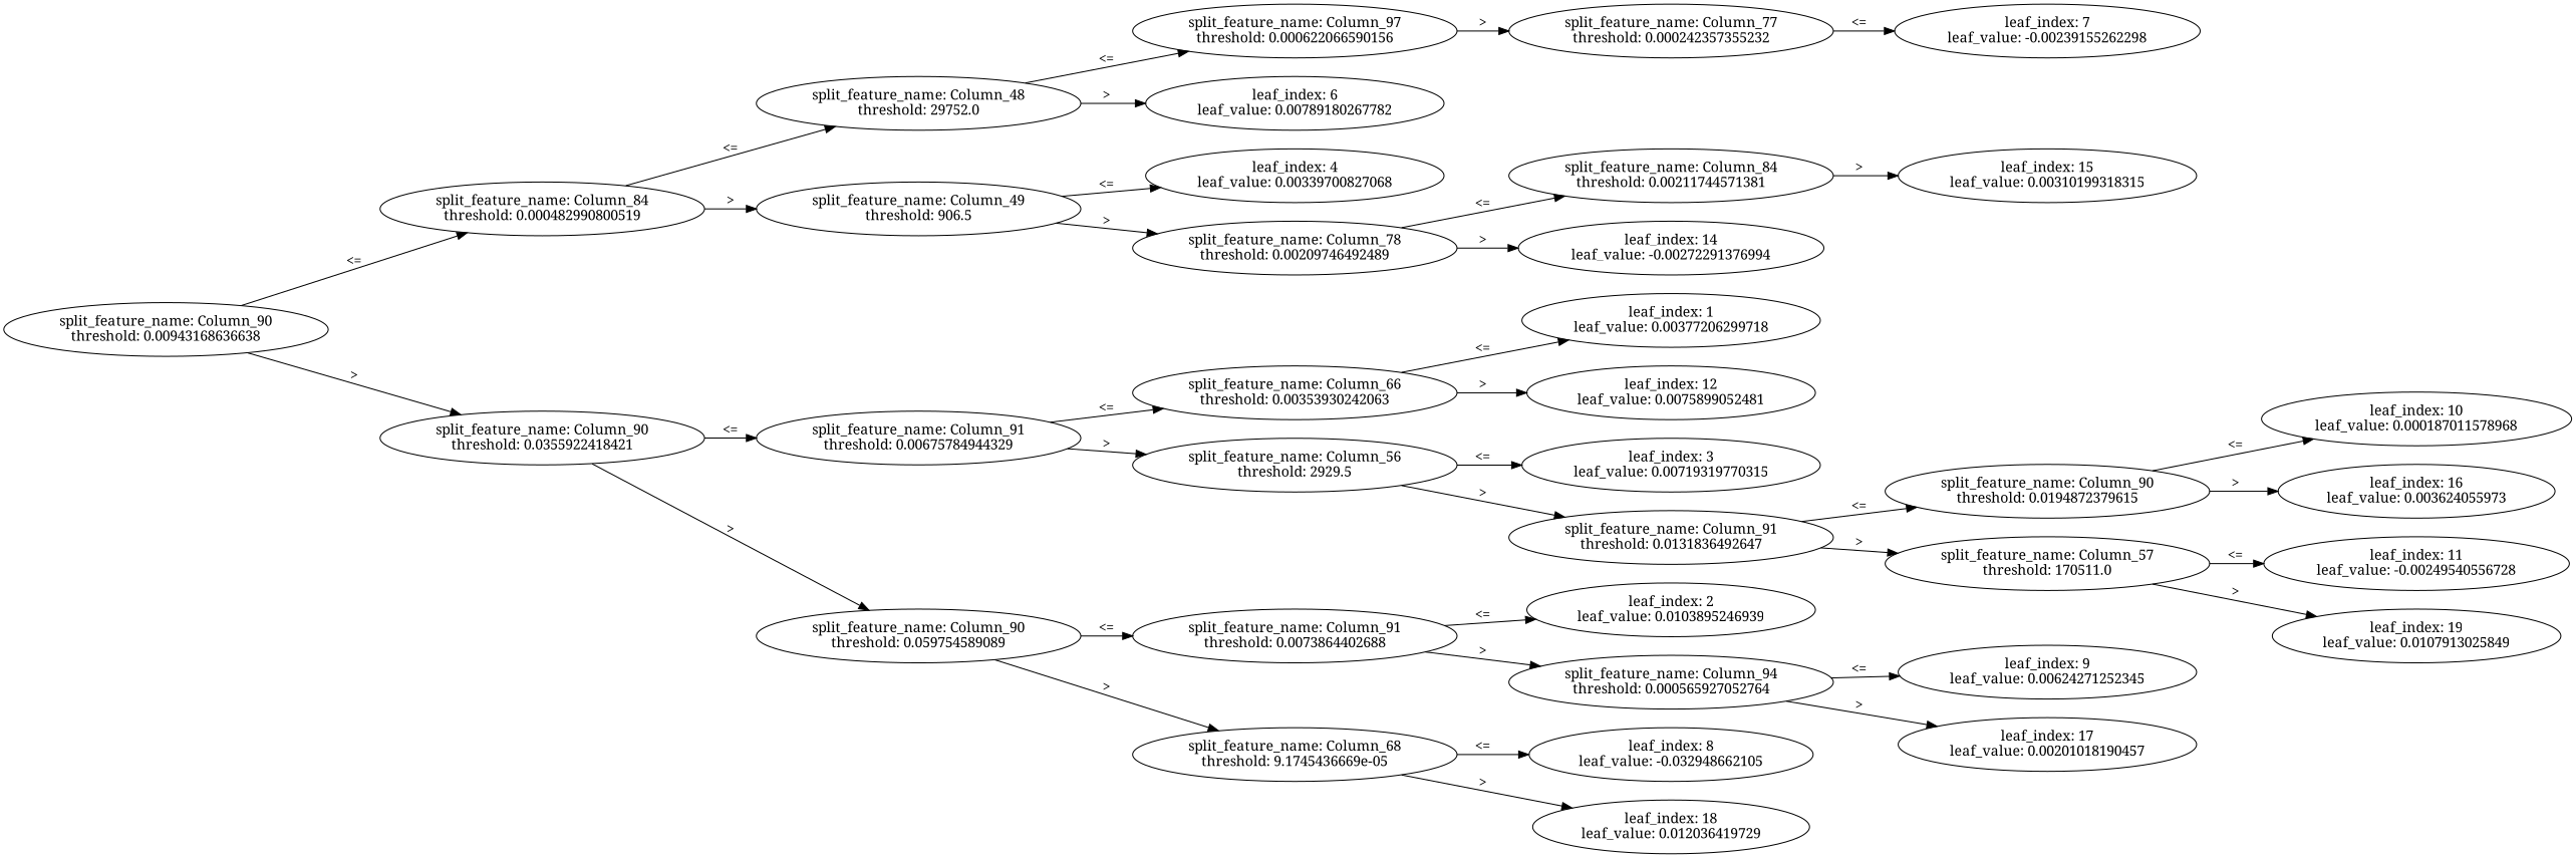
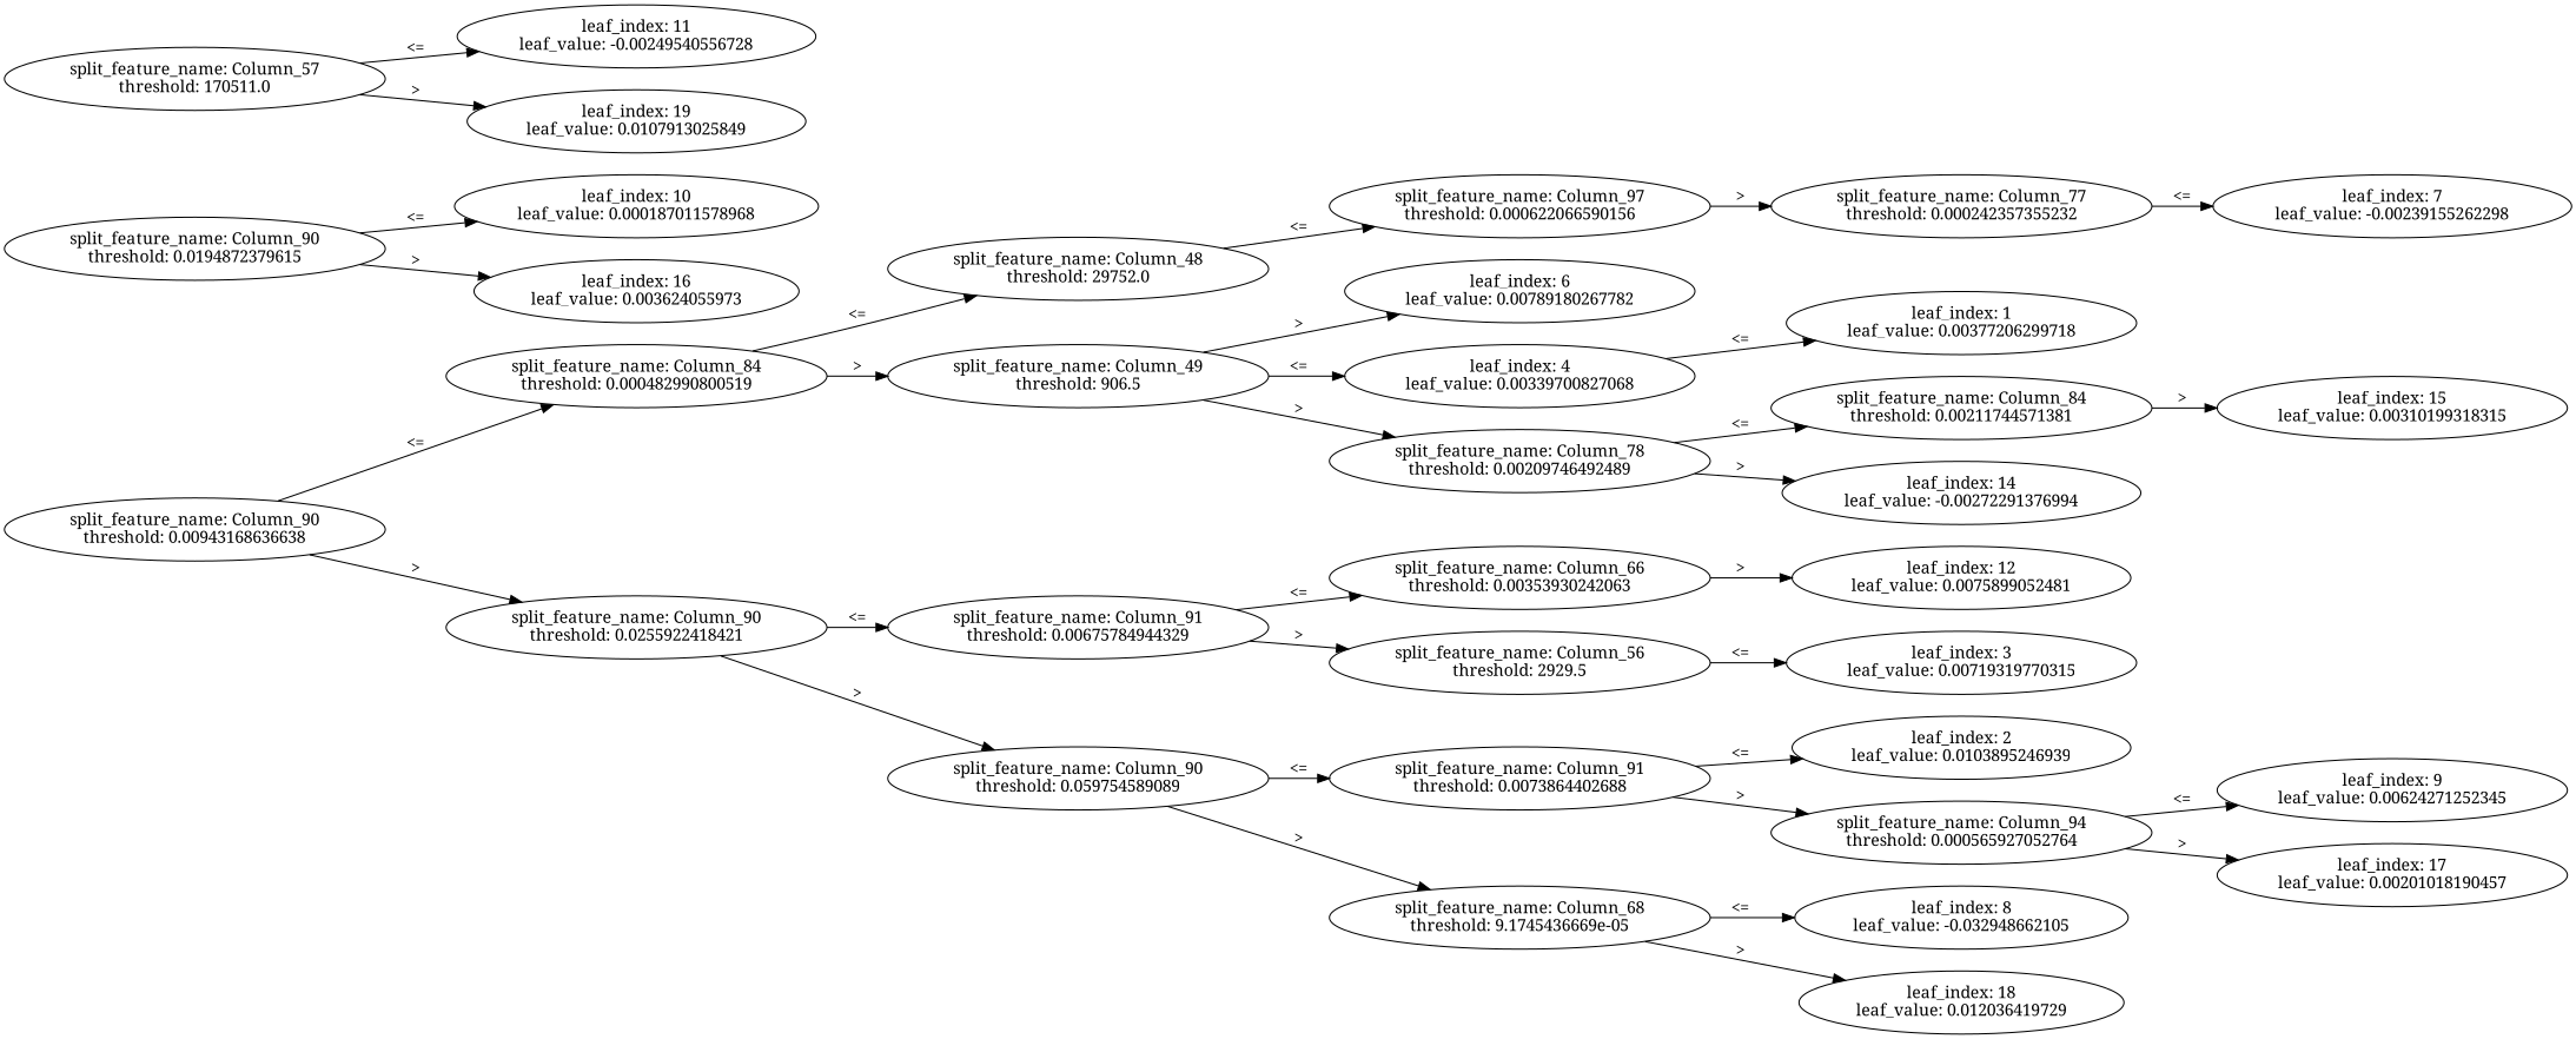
  digraph {
    fontname="Noto Serif"
    rankdir=LR
    node [fontname="Noto Serif"]
    edge [fontname="Noto Serif"]
    n1 [label="split_feature_name: Column_90\nthreshold: 0.00943168636638"]
    n2 [label="split_feature_name: Column_84\nthreshold: 0.000482990800519"]
-   n3 [label="split_feature_name: Column_90\nthreshold: 0.0355922418421"]
+   n3 [label="split_feature_name: Column_90\nthreshold: 0.0255922418421"]
    n4 [label="split_feature_name: Column_48\nthreshold: 29752.0"]
    n5 [label="split_feature_name: Column_49\nthreshold: 906.5"]
    n6 [label="split_feature_name: Column_91\nthreshold: 0.00675784944329"]
    n7 [label="split_feature_name: Column_90\nthreshold: 0.059754589089"]
    n8 [label="split_feature_name: Column_97\nthreshold: 0.000622066590156"]
    n9 [label="leaf_index: 6\nleaf_value: 0.00789180267782"]
    n10 [label="leaf_index: 4\nleaf_value: 0.00339700827068"]
    n11 [label="split_feature_name: Column_78\nthreshold: 0.00209746492489"]
    n12 [label="split_feature_name: Column_77\nthreshold: 0.000242357355232"]
    n13 [label="leaf_index: 7\nleaf_value: -0.00239155262298"]
    n14 [label="split_feature_name: Column_84\nthreshold: 0.00211744571381"]
    n15 [label="leaf_index: 14\nleaf_value: -0.00272291376994"]
    n16 [label="leaf_index: 15\nleaf_value: 0.00310199318315"]
    n17 [label="split_feature_name: Column_66\nthreshold: 0.00353930242063"]
    n18 [label="split_feature_name: Column_56\nthreshold: 2929.5"]
    n19 [label="split_feature_name: Column_91\nthreshold: 0.0073864402688"]
    n20 [label="split_feature_name: Column_68\nthreshold: 9.1745436669e-05"]
    n21 [label="leaf_index: 1\nleaf_value: 0.00377206299718"]
    n22 [label="leaf_index: 12\nleaf_value: 0.0075899052481"]
    n23 [label="leaf_index: 3\nleaf_value: 0.00719319770315"]
-   n24 [label="split_feature_name: Column_91\nthreshold: 0.0131836492647"]
    n25 [label="split_feature_name: Column_90\nthreshold: 0.0194872379615"]
    n26 [label="split_feature_name: Column_57\nthreshold: 170511.0"]
    n27 [label="leaf_index: 10\nleaf_value: 0.000187011578968"]
    n28 [label="leaf_index: 16\nleaf_value: 0.003624055973"]
    n29 [label="leaf_index: 11\nleaf_value: -0.00249540556728"]
    n30 [label="leaf_index: 19\nleaf_value: 0.0107913025849"]
    n31 [label="leaf_index: 2\nleaf_value: 0.0103895246939"]
    n32 [label="split_feature_name: Column_94\nthreshold: 0.000565927052764"]
    n33 [label="leaf_index: 8\nleaf_value: -0.032948662105"]
    n34 [label="leaf_index: 18\nleaf_value: 0.012036419729"]
    n35 [label="leaf_index: 9\nleaf_value: 0.00624271252345"]
    n36 [label="leaf_index: 17\nleaf_value: 0.00201018190457"]
    n1 -> n2 [label="<="]
    n1 -> n3 [label=">"]
    n2 -> n4 [label="<="]
    n2 -> n5 [label=">"]
    n3 -> n6 [label="<="]
    n3 -> n7 [label=">"]
    n4 -> n8 [label="<="]
-   n4 -> n9 [label=">"]
+   n5 -> n9 [label=">"]
    n5 -> n10 [label="<="]
    n5 -> n11 [label=">"]
    n6 -> n17 [label="<="]
    n6 -> n18 [label=">"]
    n7 -> n19 [label="<="]
    n7 -> n20 [label=">"]
    n8 -> n12 [label=">"]
    n11 -> n14 [label="<="]
    n11 -> n15 [label=">"]
    n12 -> n13 [label="<="]
    n14 -> n16 [label=">"]
-   n17 -> n21 [label="<="]
+   n10 -> n21 [label="<="]
    n17 -> n22 [label=">"]
    n18 -> n23 [label="<="]
-   n18 -> n24 [label=">"]
    n19 -> n31 [label="<="]
    n19 -> n32 [label=">"]
    n20 -> n33 [label="<="]
    n20 -> n34 [label=">"]
-   n24 -> n25 [label="<="]
-   n24 -> n26 [label=">"]
    n25 -> n27 [label="<="]
    n25 -> n28 [label=">"]
    n26 -> n29 [label="<="]
    n26 -> n30 [label=">"]
    n32 -> n35 [label="<="]
    n32 -> n36 [label=">"]
  }
